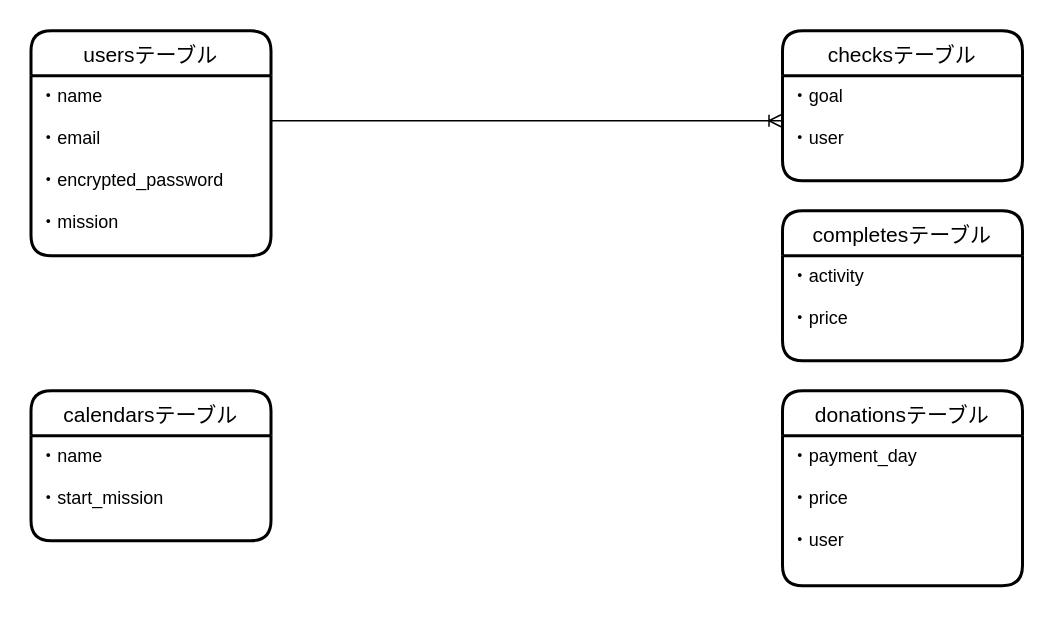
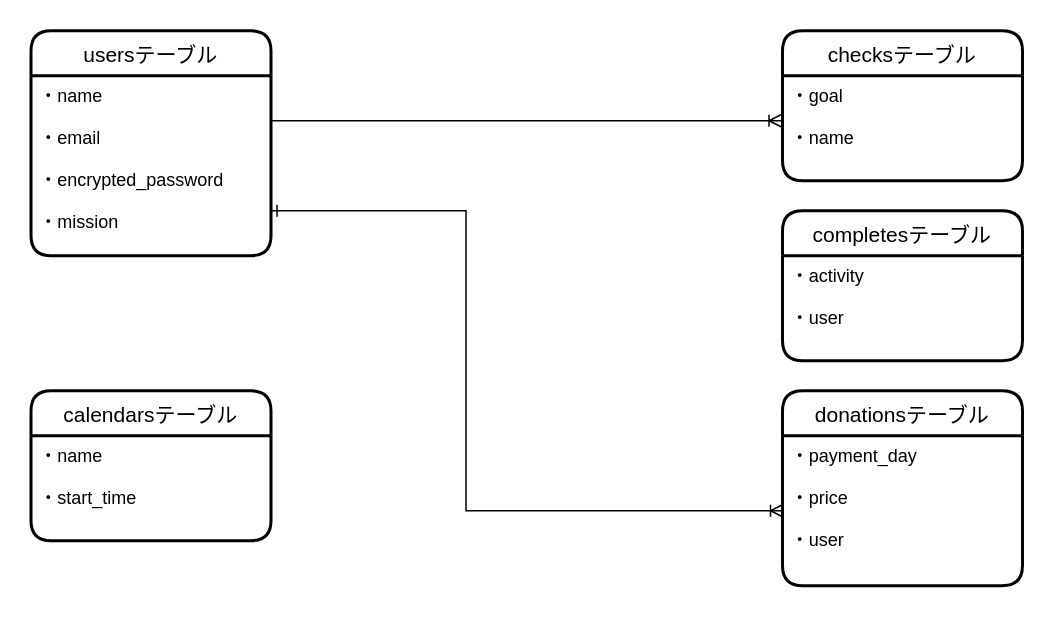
  <mxCell id="0" />
  <mxCell id="1" parent="0" />
  <mxCell id="2" value="usersテーブル" style="swimlane;childLayout=stackLayout;horizontal=1;startSize=30;horizontalStack=0;rounded=1;fontSize=14;fontStyle=0;strokeWidth=2;resizeParent=0;resizeLast=1;shadow=0;dashed=0;align=center;" parent="1" vertex="1"><mxGeometry x="20" y="20" width="160" height="150" as="geometry" /></mxCell>
  <mxCell id="3" value="・name&#10;&#10;・email&#10;&#10;・encrypted_password&#10;&#10;・mission" style="align=left;strokeColor=none;fillColor=none;spacingLeft=4;fontSize=12;verticalAlign=top;resizable=0;rotatable=0;part=1;" parent="2" vertex="1"><mxGeometry y="30" width="160" height="120" as="geometry" /></mxCell>
  <mxCell id="4" value="checksテーブル" style="swimlane;childLayout=stackLayout;horizontal=1;startSize=30;horizontalStack=0;rounded=1;fontSize=14;fontStyle=0;strokeWidth=2;resizeParent=0;resizeLast=1;shadow=0;dashed=0;align=center;" parent="1" vertex="1"><mxGeometry x="521" y="20" width="160" height="100" as="geometry" /></mxCell>
- <mxCell id="5" value="・goal&#10;&#10;・user" style="align=left;strokeColor=none;fillColor=none;spacingLeft=4;fontSize=12;verticalAlign=top;resizable=0;rotatable=0;part=1;" parent="4" vertex="1"><mxGeometry y="30" width="160" height="70" as="geometry" /></mxCell>
+ <mxCell id="5" value="・goal&#10;&#10;・name" style="align=left;strokeColor=none;fillColor=none;spacingLeft=4;fontSize=12;verticalAlign=top;resizable=0;rotatable=0;part=1;" parent="4" vertex="1"><mxGeometry y="30" width="160" height="70" as="geometry" /></mxCell>
  <mxCell id="6" style="edgeStyle=orthogonalEdgeStyle;rounded=0;orthogonalLoop=1;jettySize=auto;html=1;exitX=0.5;exitY=1;exitDx=0;exitDy=0;" parent="4" source="5" target="5" edge="1"><mxGeometry relative="1" as="geometry" /></mxCell>
  <mxCell id="7" style="edgeStyle=orthogonalEdgeStyle;rounded=0;orthogonalLoop=1;jettySize=auto;html=1;exitX=0.5;exitY=1;exitDx=0;exitDy=0;" parent="4" source="5" target="5" edge="1"><mxGeometry relative="1" as="geometry" /></mxCell>
  <mxCell id="8" value="calendarsテーブル" style="swimlane;childLayout=stackLayout;horizontal=1;startSize=30;horizontalStack=0;rounded=1;fontSize=14;fontStyle=0;strokeWidth=2;resizeParent=0;resizeLast=1;shadow=0;dashed=0;align=center;" parent="1" vertex="1"><mxGeometry x="20" y="260" width="160" height="100" as="geometry" /></mxCell>
- <mxCell id="9" value="・name&#10;&#10;・start_mission" style="align=left;strokeColor=none;fillColor=none;spacingLeft=4;fontSize=12;verticalAlign=top;resizable=0;rotatable=0;part=1;" parent="8" vertex="1"><mxGeometry y="30" width="160" height="70" as="geometry" /></mxCell>
+ <mxCell id="9" value="・name&#10;&#10;・start_time" style="align=left;strokeColor=none;fillColor=none;spacingLeft=4;fontSize=12;verticalAlign=top;resizable=0;rotatable=0;part=1;" parent="8" vertex="1"><mxGeometry y="30" width="160" height="70" as="geometry" /></mxCell>
  <mxCell id="10" style="edgeStyle=orthogonalEdgeStyle;rounded=0;orthogonalLoop=1;jettySize=auto;html=1;exitX=0.5;exitY=1;exitDx=0;exitDy=0;" parent="8" source="9" target="9" edge="1"><mxGeometry relative="1" as="geometry" /></mxCell>
  <mxCell id="11" value="completesテーブル" style="swimlane;childLayout=stackLayout;horizontal=1;startSize=30;horizontalStack=0;rounded=1;fontSize=14;fontStyle=0;strokeWidth=2;resizeParent=0;resizeLast=1;shadow=0;dashed=0;align=center;" parent="1" vertex="1"><mxGeometry x="521" y="140" width="160" height="100" as="geometry" /></mxCell>
- <mxCell id="12" value="・activity&#10;&#10;・price" style="align=left;strokeColor=none;fillColor=none;spacingLeft=4;fontSize=12;verticalAlign=top;resizable=0;rotatable=0;part=1;" parent="11" vertex="1"><mxGeometry y="30" width="160" height="70" as="geometry" /></mxCell>
+ <mxCell id="12" value="・activity&#10;&#10;・user" style="align=left;strokeColor=none;fillColor=none;spacingLeft=4;fontSize=12;verticalAlign=top;resizable=0;rotatable=0;part=1;" parent="11" vertex="1"><mxGeometry y="30" width="160" height="70" as="geometry" /></mxCell>
  <mxCell id="13" style="edgeStyle=orthogonalEdgeStyle;rounded=0;orthogonalLoop=1;jettySize=auto;html=1;exitX=0.5;exitY=1;exitDx=0;exitDy=0;" parent="11" source="12" target="12" edge="1"><mxGeometry relative="1" as="geometry" /></mxCell>
  <mxCell id="14" style="edgeStyle=orthogonalEdgeStyle;rounded=0;orthogonalLoop=1;jettySize=auto;html=1;exitX=0.5;exitY=1;exitDx=0;exitDy=0;" parent="11" source="12" target="12" edge="1"><mxGeometry relative="1" as="geometry" /></mxCell>
  <mxCell id="15" value="donationsテーブル" style="swimlane;childLayout=stackLayout;horizontal=1;startSize=30;horizontalStack=0;rounded=1;fontSize=14;fontStyle=0;strokeWidth=2;resizeParent=0;resizeLast=1;shadow=0;dashed=0;align=center;" parent="1" vertex="1"><mxGeometry x="521" y="260" width="160" height="130" as="geometry" /></mxCell>
  <mxCell id="16" value="・payment_day&#10;&#10;・price&#10;&#10;・user" style="align=left;strokeColor=none;fillColor=none;spacingLeft=4;fontSize=12;verticalAlign=top;resizable=0;rotatable=0;part=1;" parent="15" vertex="1"><mxGeometry y="30" width="160" height="100" as="geometry" /></mxCell>
  <mxCell id="17" style="edgeStyle=orthogonalEdgeStyle;rounded=0;orthogonalLoop=1;jettySize=auto;html=1;exitX=0.5;exitY=1;exitDx=0;exitDy=0;" parent="15" source="16" target="16" edge="1"><mxGeometry relative="1" as="geometry" /></mxCell>
  <mxCell id="18" style="edgeStyle=orthogonalEdgeStyle;rounded=0;orthogonalLoop=1;jettySize=auto;html=1;exitX=0.5;exitY=1;exitDx=0;exitDy=0;" parent="15" source="16" target="16" edge="1"><mxGeometry relative="1" as="geometry" /></mxCell>
+ <mxCell id="19" style="edgeStyle=orthogonalEdgeStyle;rounded=0;orthogonalLoop=1;jettySize=auto;html=1;exitX=1;exitY=0.75;exitDx=0;exitDy=0;entryX=0;entryY=0.5;entryDx=0;entryDy=0;startArrow=ERone;startFill=0;endArrow=ERoneToMany;endFill=0;" parent="1" source="3" target="16" edge="1"><mxGeometry relative="1" as="geometry"><Array as="points"><mxPoint x="310" y="140" /><mxPoint x="310" y="340" /></Array></mxGeometry></mxCell>
  <mxCell id="20" style="edgeStyle=orthogonalEdgeStyle;rounded=0;orthogonalLoop=1;jettySize=auto;html=1;exitX=1;exitY=0.25;exitDx=0;exitDy=0;endArrow=ERoneToMany;endFill=0;" edge="1" parent="1" source="3"><mxGeometry relative="1" as="geometry"><mxPoint x="520" y="80" as="targetPoint" /></mxGeometry></mxCell>
